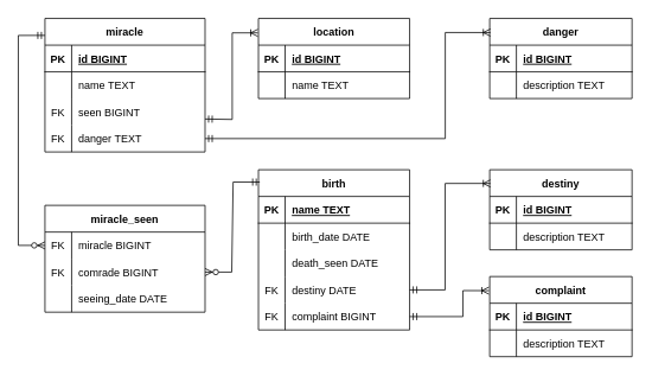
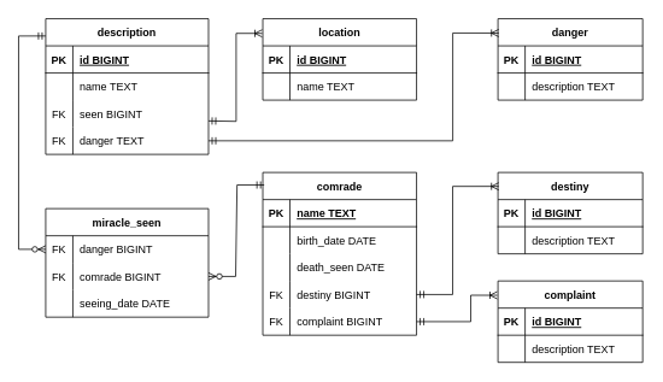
  <mxCell id="0" />
  <mxCell id="1" parent="0" />
  <mxCell id="2" value="danger" style="shape=table;startSize=30;container=1;collapsible=1;childLayout=tableLayout;fixedRows=1;rowLines=0;fontStyle=1;align=center;resizeLast=1;" vertex="1" parent="1"><mxGeometry x="550.06" y="20" width="160" height="90" as="geometry" /></mxCell>
  <mxCell id="3" value="" style="shape=tableRow;horizontal=0;startSize=0;swimlaneHead=0;swimlaneBody=0;fillColor=none;collapsible=0;dropTarget=0;points=[[0,0.5],[1,0.5]];portConstraint=eastwest;strokeColor=inherit;top=0;left=0;right=0;bottom=1;" vertex="1" parent="2"><mxGeometry y="30" width="160" height="30" as="geometry" /></mxCell>
  <mxCell id="4" value="PK" style="shape=partialRectangle;overflow=hidden;connectable=0;fillColor=none;strokeColor=inherit;top=0;left=0;bottom=0;right=0;fontStyle=1;" vertex="1" parent="3"><mxGeometry width="30" height="30" as="geometry"><mxRectangle width="30" height="30" as="alternateBounds" /></mxGeometry></mxCell>
  <mxCell id="5" value="id BIGINT" style="shape=partialRectangle;overflow=hidden;connectable=0;fillColor=none;align=left;strokeColor=inherit;top=0;left=0;bottom=0;right=0;spacingLeft=6;fontStyle=5;" vertex="1" parent="3"><mxGeometry x="30" width="130" height="30" as="geometry"><mxRectangle width="130" height="30" as="alternateBounds" /></mxGeometry></mxCell>
  <mxCell id="6" value="" style="shape=tableRow;horizontal=0;startSize=0;swimlaneHead=0;swimlaneBody=0;fillColor=none;collapsible=0;dropTarget=0;points=[[0,0.5],[1,0.5]];portConstraint=eastwest;strokeColor=inherit;top=0;left=0;right=0;bottom=0;" vertex="1" parent="2"><mxGeometry y="60" width="160" height="30" as="geometry" /></mxCell>
  <mxCell id="7" value="" style="shape=partialRectangle;overflow=hidden;connectable=0;fillColor=none;strokeColor=inherit;top=0;left=0;bottom=0;right=0;" vertex="1" parent="6"><mxGeometry width="30" height="30" as="geometry"><mxRectangle width="30" height="30" as="alternateBounds" /></mxGeometry></mxCell>
  <mxCell id="8" value="description TEXT" style="shape=partialRectangle;overflow=hidden;connectable=0;fillColor=none;align=left;strokeColor=inherit;top=0;left=0;bottom=0;right=0;spacingLeft=6;" vertex="1" parent="6"><mxGeometry x="30" width="130" height="30" as="geometry"><mxRectangle width="130" height="30" as="alternateBounds" /></mxGeometry></mxCell>
  <mxCell id="9" value="location" style="shape=table;startSize=30;container=1;collapsible=1;childLayout=tableLayout;fixedRows=1;rowLines=0;fontStyle=1;align=center;resizeLast=1;" vertex="1" parent="1"><mxGeometry x="290.06" y="20" width="170" height="90" as="geometry" /></mxCell>
  <mxCell id="10" value="" style="shape=tableRow;horizontal=0;startSize=0;swimlaneHead=0;swimlaneBody=0;fillColor=none;collapsible=0;dropTarget=0;points=[[0,0.5],[1,0.5]];portConstraint=eastwest;strokeColor=inherit;top=0;left=0;right=0;bottom=1;" vertex="1" parent="9"><mxGeometry y="30" width="170" height="30" as="geometry" /></mxCell>
  <mxCell id="11" value="PK" style="shape=partialRectangle;overflow=hidden;connectable=0;fillColor=none;strokeColor=inherit;top=0;left=0;bottom=0;right=0;fontStyle=1;" vertex="1" parent="10"><mxGeometry width="30" height="30" as="geometry"><mxRectangle width="30" height="30" as="alternateBounds" /></mxGeometry></mxCell>
  <mxCell id="12" value="id BIGINT" style="shape=partialRectangle;overflow=hidden;connectable=0;fillColor=none;align=left;strokeColor=inherit;top=0;left=0;bottom=0;right=0;spacingLeft=6;fontStyle=5;" vertex="1" parent="10"><mxGeometry x="30" width="140" height="30" as="geometry"><mxRectangle width="140" height="30" as="alternateBounds" /></mxGeometry></mxCell>
  <mxCell id="13" value="" style="shape=tableRow;horizontal=0;startSize=0;swimlaneHead=0;swimlaneBody=0;fillColor=none;collapsible=0;dropTarget=0;points=[[0,0.5],[1,0.5]];portConstraint=eastwest;strokeColor=inherit;top=0;left=0;right=0;bottom=0;" vertex="1" parent="9"><mxGeometry y="60" width="170" height="30" as="geometry" /></mxCell>
  <mxCell id="14" value="" style="shape=partialRectangle;overflow=hidden;connectable=0;fillColor=none;strokeColor=inherit;top=0;left=0;bottom=0;right=0;" vertex="1" parent="13"><mxGeometry width="30" height="30" as="geometry"><mxRectangle width="30" height="30" as="alternateBounds" /></mxGeometry></mxCell>
  <mxCell id="15" value="name TEXT" style="shape=partialRectangle;overflow=hidden;connectable=0;fillColor=none;align=left;strokeColor=inherit;top=0;left=0;bottom=0;right=0;spacingLeft=6;" vertex="1" parent="13"><mxGeometry x="30" width="140" height="30" as="geometry"><mxRectangle width="140" height="30" as="alternateBounds" /></mxGeometry></mxCell>
- <mxCell id="16" value="miracle" style="shape=table;startSize=30;container=1;collapsible=1;childLayout=tableLayout;fixedRows=1;rowLines=0;fontStyle=1;align=center;resizeLast=1;" vertex="1" parent="1"><mxGeometry x="50.06" y="20" width="180" height="150" as="geometry" /></mxCell>
+ <mxCell id="16" value="description" style="shape=table;startSize=30;container=1;collapsible=1;childLayout=tableLayout;fixedRows=1;rowLines=0;fontStyle=1;align=center;resizeLast=1;" vertex="1" parent="1"><mxGeometry x="50.06" y="20" width="180" height="150" as="geometry" /></mxCell>
  <mxCell id="17" value="" style="shape=tableRow;horizontal=0;startSize=0;swimlaneHead=0;swimlaneBody=0;fillColor=none;collapsible=0;dropTarget=0;points=[[0,0.5],[1,0.5]];portConstraint=eastwest;strokeColor=inherit;top=0;left=0;right=0;bottom=1;" vertex="1" parent="16"><mxGeometry y="30" width="180" height="30" as="geometry" /></mxCell>
  <mxCell id="18" value="PK" style="shape=partialRectangle;overflow=hidden;connectable=0;fillColor=none;strokeColor=inherit;top=0;left=0;bottom=0;right=0;fontStyle=1;" vertex="1" parent="17"><mxGeometry width="30" height="30" as="geometry"><mxRectangle width="30" height="30" as="alternateBounds" /></mxGeometry></mxCell>
  <mxCell id="19" value="id BIGINT" style="shape=partialRectangle;overflow=hidden;connectable=0;fillColor=none;align=left;strokeColor=inherit;top=0;left=0;bottom=0;right=0;spacingLeft=6;fontStyle=5;" vertex="1" parent="17"><mxGeometry x="30" width="150" height="30" as="geometry"><mxRectangle width="150" height="30" as="alternateBounds" /></mxGeometry></mxCell>
  <mxCell id="20" value="" style="shape=tableRow;horizontal=0;startSize=0;swimlaneHead=0;swimlaneBody=0;fillColor=none;collapsible=0;dropTarget=0;points=[[0,0.5],[1,0.5]];portConstraint=eastwest;strokeColor=inherit;top=0;left=0;right=0;bottom=0;" vertex="1" parent="16"><mxGeometry y="60" width="180" height="30" as="geometry" /></mxCell>
  <mxCell id="21" value="" style="shape=partialRectangle;overflow=hidden;connectable=0;fillColor=none;strokeColor=inherit;top=0;left=0;bottom=0;right=0;" vertex="1" parent="20"><mxGeometry width="30" height="30" as="geometry"><mxRectangle width="30" height="30" as="alternateBounds" /></mxGeometry></mxCell>
  <mxCell id="22" value="name TEXT " style="shape=partialRectangle;overflow=hidden;connectable=0;fillColor=none;align=left;strokeColor=inherit;top=0;left=0;bottom=0;right=0;spacingLeft=6;" vertex="1" parent="20"><mxGeometry x="30" width="150" height="30" as="geometry"><mxRectangle width="150" height="30" as="alternateBounds" /></mxGeometry></mxCell>
  <mxCell id="23" value="" style="shape=tableRow;horizontal=0;startSize=0;swimlaneHead=0;swimlaneBody=0;fillColor=none;collapsible=0;dropTarget=0;points=[[0,0.5],[1,0.5]];portConstraint=eastwest;strokeColor=inherit;top=0;left=0;right=0;bottom=0;" vertex="1" parent="16"><mxGeometry y="90" width="180" height="30" as="geometry" /></mxCell>
  <mxCell id="24" value="FK" style="shape=partialRectangle;overflow=hidden;connectable=0;fillColor=none;strokeColor=inherit;top=0;left=0;bottom=0;right=0;" vertex="1" parent="23"><mxGeometry width="30" height="30" as="geometry"><mxRectangle width="30" height="30" as="alternateBounds" /></mxGeometry></mxCell>
  <mxCell id="25" value="seen BIGINT " style="shape=partialRectangle;overflow=hidden;connectable=0;fillColor=none;align=left;strokeColor=inherit;top=0;left=0;bottom=0;right=0;spacingLeft=6;" vertex="1" parent="23"><mxGeometry x="30" width="150" height="30" as="geometry"><mxRectangle width="150" height="30" as="alternateBounds" /></mxGeometry></mxCell>
  <mxCell id="26" value="" style="shape=tableRow;horizontal=0;startSize=0;swimlaneHead=0;swimlaneBody=0;fillColor=none;collapsible=0;dropTarget=0;points=[[0,0.5],[1,0.5]];portConstraint=eastwest;strokeColor=inherit;top=0;left=0;right=0;bottom=0;" vertex="1" parent="16"><mxGeometry y="120" width="180" height="30" as="geometry" /></mxCell>
  <mxCell id="27" value="FK" style="shape=partialRectangle;overflow=hidden;connectable=0;fillColor=none;strokeColor=inherit;top=0;left=0;bottom=0;right=0;" vertex="1" parent="26"><mxGeometry width="30" height="30" as="geometry"><mxRectangle width="30" height="30" as="alternateBounds" /></mxGeometry></mxCell>
  <mxCell id="28" value="danger TEXT " style="shape=partialRectangle;overflow=hidden;connectable=0;fillColor=none;align=left;strokeColor=inherit;top=0;left=0;bottom=0;right=0;spacingLeft=6;" vertex="1" parent="26"><mxGeometry x="30" width="150" height="30" as="geometry"><mxRectangle width="150" height="30" as="alternateBounds" /></mxGeometry></mxCell>
  <mxCell id="29" value="destiny" style="shape=table;startSize=30;container=1;collapsible=1;childLayout=tableLayout;fixedRows=1;rowLines=0;fontStyle=1;align=center;resizeLast=1;" vertex="1" parent="1"><mxGeometry x="550.06" y="190" width="160" height="90" as="geometry" /></mxCell>
  <mxCell id="30" value="" style="shape=tableRow;horizontal=0;startSize=0;swimlaneHead=0;swimlaneBody=0;fillColor=none;collapsible=0;dropTarget=0;points=[[0,0.5],[1,0.5]];portConstraint=eastwest;strokeColor=inherit;top=0;left=0;right=0;bottom=1;" vertex="1" parent="29"><mxGeometry y="30" width="160" height="30" as="geometry" /></mxCell>
  <mxCell id="31" value="PK" style="shape=partialRectangle;overflow=hidden;connectable=0;fillColor=none;strokeColor=inherit;top=0;left=0;bottom=0;right=0;fontStyle=1;" vertex="1" parent="30"><mxGeometry width="30" height="30" as="geometry"><mxRectangle width="30" height="30" as="alternateBounds" /></mxGeometry></mxCell>
  <mxCell id="32" value="id BIGINT" style="shape=partialRectangle;overflow=hidden;connectable=0;fillColor=none;align=left;strokeColor=inherit;top=0;left=0;bottom=0;right=0;spacingLeft=6;fontStyle=5;" vertex="1" parent="30"><mxGeometry x="30" width="130" height="30" as="geometry"><mxRectangle width="130" height="30" as="alternateBounds" /></mxGeometry></mxCell>
  <mxCell id="33" value="" style="shape=tableRow;horizontal=0;startSize=0;swimlaneHead=0;swimlaneBody=0;fillColor=none;collapsible=0;dropTarget=0;points=[[0,0.5],[1,0.5]];portConstraint=eastwest;strokeColor=inherit;top=0;left=0;right=0;bottom=0;" vertex="1" parent="29"><mxGeometry y="60" width="160" height="30" as="geometry" /></mxCell>
  <mxCell id="34" value="" style="shape=partialRectangle;overflow=hidden;connectable=0;fillColor=none;strokeColor=inherit;top=0;left=0;bottom=0;right=0;" vertex="1" parent="33"><mxGeometry width="30" height="30" as="geometry"><mxRectangle width="30" height="30" as="alternateBounds" /></mxGeometry></mxCell>
  <mxCell id="35" value="description TEXT" style="shape=partialRectangle;overflow=hidden;connectable=0;fillColor=none;align=left;strokeColor=inherit;top=0;left=0;bottom=0;right=0;spacingLeft=6;" vertex="1" parent="33"><mxGeometry x="30" width="130" height="30" as="geometry"><mxRectangle width="130" height="30" as="alternateBounds" /></mxGeometry></mxCell>
  <mxCell id="36" value="complaint" style="shape=table;startSize=30;container=1;collapsible=1;childLayout=tableLayout;fixedRows=1;rowLines=0;fontStyle=1;align=center;resizeLast=1;" vertex="1" parent="1"><mxGeometry x="550.06" y="310" width="160" height="90" as="geometry" /></mxCell>
  <mxCell id="37" value="" style="shape=tableRow;horizontal=0;startSize=0;swimlaneHead=0;swimlaneBody=0;fillColor=none;collapsible=0;dropTarget=0;points=[[0,0.5],[1,0.5]];portConstraint=eastwest;strokeColor=inherit;top=0;left=0;right=0;bottom=1;" vertex="1" parent="36"><mxGeometry y="30" width="160" height="30" as="geometry" /></mxCell>
  <mxCell id="38" value="PK" style="shape=partialRectangle;overflow=hidden;connectable=0;fillColor=none;strokeColor=inherit;top=0;left=0;bottom=0;right=0;fontStyle=1;" vertex="1" parent="37"><mxGeometry width="30" height="30" as="geometry"><mxRectangle width="30" height="30" as="alternateBounds" /></mxGeometry></mxCell>
  <mxCell id="39" value="id BIGINT" style="shape=partialRectangle;overflow=hidden;connectable=0;fillColor=none;align=left;strokeColor=inherit;top=0;left=0;bottom=0;right=0;spacingLeft=6;fontStyle=5;" vertex="1" parent="37"><mxGeometry x="30" width="130" height="30" as="geometry"><mxRectangle width="130" height="30" as="alternateBounds" /></mxGeometry></mxCell>
  <mxCell id="40" value="" style="shape=tableRow;horizontal=0;startSize=0;swimlaneHead=0;swimlaneBody=0;fillColor=none;collapsible=0;dropTarget=0;points=[[0,0.5],[1,0.5]];portConstraint=eastwest;strokeColor=inherit;top=0;left=0;right=0;bottom=0;" vertex="1" parent="36"><mxGeometry y="60" width="160" height="30" as="geometry" /></mxCell>
  <mxCell id="41" value="" style="shape=partialRectangle;overflow=hidden;connectable=0;fillColor=none;strokeColor=inherit;top=0;left=0;bottom=0;right=0;" vertex="1" parent="40"><mxGeometry width="30" height="30" as="geometry"><mxRectangle width="30" height="30" as="alternateBounds" /></mxGeometry></mxCell>
  <mxCell id="42" value="description TEXT" style="shape=partialRectangle;overflow=hidden;connectable=0;fillColor=none;align=left;strokeColor=inherit;top=0;left=0;bottom=0;right=0;spacingLeft=6;" vertex="1" parent="40"><mxGeometry x="30" width="130" height="30" as="geometry"><mxRectangle width="130" height="30" as="alternateBounds" /></mxGeometry></mxCell>
- <mxCell id="43" value="birth" style="shape=table;startSize=30;container=1;collapsible=1;childLayout=tableLayout;fixedRows=1;rowLines=0;fontStyle=1;align=center;resizeLast=1;" vertex="1" parent="1"><mxGeometry x="290.06" y="190" width="170" height="180" as="geometry" /></mxCell>
+ <mxCell id="43" value="comrade" style="shape=table;startSize=30;container=1;collapsible=1;childLayout=tableLayout;fixedRows=1;rowLines=0;fontStyle=1;align=center;resizeLast=1;" vertex="1" parent="1"><mxGeometry x="290.06" y="190" width="170" height="180" as="geometry" /></mxCell>
  <mxCell id="44" value="" style="shape=tableRow;horizontal=0;startSize=0;swimlaneHead=0;swimlaneBody=0;fillColor=none;collapsible=0;dropTarget=0;points=[[0,0.5],[1,0.5]];portConstraint=eastwest;strokeColor=inherit;top=0;left=0;right=0;bottom=1;" vertex="1" parent="43"><mxGeometry y="30" width="170" height="30" as="geometry" /></mxCell>
  <mxCell id="45" value="PK" style="shape=partialRectangle;overflow=hidden;connectable=0;fillColor=none;strokeColor=inherit;top=0;left=0;bottom=0;right=0;fontStyle=1;" vertex="1" parent="44"><mxGeometry width="30" height="30" as="geometry"><mxRectangle width="30" height="30" as="alternateBounds" /></mxGeometry></mxCell>
  <mxCell id="46" value="name TEXT" style="shape=partialRectangle;overflow=hidden;connectable=0;fillColor=none;align=left;strokeColor=inherit;top=0;left=0;bottom=0;right=0;spacingLeft=6;fontStyle=5;" vertex="1" parent="44"><mxGeometry x="30" width="140" height="30" as="geometry"><mxRectangle width="140" height="30" as="alternateBounds" /></mxGeometry></mxCell>
  <mxCell id="47" value="" style="shape=tableRow;horizontal=0;startSize=0;swimlaneHead=0;swimlaneBody=0;fillColor=none;collapsible=0;dropTarget=0;points=[[0,0.5],[1,0.5]];portConstraint=eastwest;strokeColor=inherit;top=0;left=0;right=0;bottom=0;" vertex="1" parent="43"><mxGeometry y="60" width="170" height="30" as="geometry" /></mxCell>
  <mxCell id="48" value="" style="shape=partialRectangle;overflow=hidden;connectable=0;fillColor=none;strokeColor=inherit;top=0;left=0;bottom=0;right=0;" vertex="1" parent="47"><mxGeometry width="30" height="30" as="geometry"><mxRectangle width="30" height="30" as="alternateBounds" /></mxGeometry></mxCell>
  <mxCell id="49" value="birth_date DATE" style="shape=partialRectangle;overflow=hidden;connectable=0;fillColor=none;align=left;strokeColor=inherit;top=0;left=0;bottom=0;right=0;spacingLeft=6;" vertex="1" parent="47"><mxGeometry x="30" width="140" height="30" as="geometry"><mxRectangle width="140" height="30" as="alternateBounds" /></mxGeometry></mxCell>
  <mxCell id="50" value="" style="shape=tableRow;horizontal=0;startSize=0;swimlaneHead=0;swimlaneBody=0;fillColor=none;collapsible=0;dropTarget=0;points=[[0,0.5],[1,0.5]];portConstraint=eastwest;strokeColor=inherit;top=0;left=0;right=0;bottom=0;" vertex="1" parent="43"><mxGeometry y="90" width="170" height="30" as="geometry" /></mxCell>
  <mxCell id="51" value="" style="shape=partialRectangle;overflow=hidden;connectable=0;fillColor=none;strokeColor=inherit;top=0;left=0;bottom=0;right=0;" vertex="1" parent="50"><mxGeometry width="30" height="30" as="geometry"><mxRectangle width="30" height="30" as="alternateBounds" /></mxGeometry></mxCell>
  <mxCell id="52" value="death_seen DATE" style="shape=partialRectangle;overflow=hidden;connectable=0;fillColor=none;align=left;strokeColor=inherit;top=0;left=0;bottom=0;right=0;spacingLeft=6;" vertex="1" parent="50"><mxGeometry x="30" width="140" height="30" as="geometry"><mxRectangle width="140" height="30" as="alternateBounds" /></mxGeometry></mxCell>
  <mxCell id="53" value="" style="shape=tableRow;horizontal=0;startSize=0;swimlaneHead=0;swimlaneBody=0;fillColor=none;collapsible=0;dropTarget=0;points=[[0,0.5],[1,0.5]];portConstraint=eastwest;strokeColor=inherit;top=0;left=0;right=0;bottom=0;" vertex="1" parent="43"><mxGeometry y="120" width="170" height="30" as="geometry" /></mxCell>
  <mxCell id="54" value="FK" style="shape=partialRectangle;overflow=hidden;connectable=0;fillColor=none;strokeColor=inherit;top=0;left=0;bottom=0;right=0;" vertex="1" parent="53"><mxGeometry width="30" height="30" as="geometry"><mxRectangle width="30" height="30" as="alternateBounds" /></mxGeometry></mxCell>
- <mxCell id="55" value="destiny DATE" style="shape=partialRectangle;overflow=hidden;connectable=0;fillColor=none;align=left;strokeColor=inherit;top=0;left=0;bottom=0;right=0;spacingLeft=6;" vertex="1" parent="53"><mxGeometry x="30" width="140" height="30" as="geometry"><mxRectangle width="140" height="30" as="alternateBounds" /></mxGeometry></mxCell>
+ <mxCell id="55" value="destiny BIGINT" style="shape=partialRectangle;overflow=hidden;connectable=0;fillColor=none;align=left;strokeColor=inherit;top=0;left=0;bottom=0;right=0;spacingLeft=6;" vertex="1" parent="53"><mxGeometry x="30" width="140" height="30" as="geometry"><mxRectangle width="140" height="30" as="alternateBounds" /></mxGeometry></mxCell>
  <mxCell id="56" value="" style="shape=tableRow;horizontal=0;startSize=0;swimlaneHead=0;swimlaneBody=0;fillColor=none;collapsible=0;dropTarget=0;points=[[0,0.5],[1,0.5]];portConstraint=eastwest;strokeColor=inherit;top=0;left=0;right=0;bottom=0;" vertex="1" parent="43"><mxGeometry y="150" width="170" height="30" as="geometry" /></mxCell>
  <mxCell id="57" value="FK" style="shape=partialRectangle;overflow=hidden;connectable=0;fillColor=none;strokeColor=inherit;top=0;left=0;bottom=0;right=0;" vertex="1" parent="56"><mxGeometry width="30" height="30" as="geometry"><mxRectangle width="30" height="30" as="alternateBounds" /></mxGeometry></mxCell>
  <mxCell id="58" value="complaint BIGINT" style="shape=partialRectangle;overflow=hidden;connectable=0;fillColor=none;align=left;strokeColor=inherit;top=0;left=0;bottom=0;right=0;spacingLeft=6;" vertex="1" parent="56"><mxGeometry x="30" width="140" height="30" as="geometry"><mxRectangle width="140" height="30" as="alternateBounds" /></mxGeometry></mxCell>
  <mxCell id="59" value="miracle_seen" style="shape=table;startSize=30;container=1;collapsible=1;childLayout=tableLayout;fixedRows=1;rowLines=0;fontStyle=1;align=center;resizeLast=1;" vertex="1" parent="1"><mxGeometry x="50.06" y="230" width="180" height="120" as="geometry" /></mxCell>
  <mxCell id="60" value="" style="shape=tableRow;horizontal=0;startSize=0;swimlaneHead=0;swimlaneBody=0;fillColor=none;collapsible=0;dropTarget=0;points=[[0,0.5],[1,0.5]];portConstraint=eastwest;strokeColor=inherit;top=0;left=0;right=0;bottom=0;" vertex="1" parent="59"><mxGeometry y="30" width="180" height="30" as="geometry" /></mxCell>
  <mxCell id="61" value="FK" style="shape=partialRectangle;overflow=hidden;connectable=0;fillColor=none;strokeColor=inherit;top=0;left=0;bottom=0;right=0;" vertex="1" parent="60"><mxGeometry width="30" height="30" as="geometry"><mxRectangle width="30" height="30" as="alternateBounds" /></mxGeometry></mxCell>
- <mxCell id="62" value="miracle BIGINT " style="shape=partialRectangle;overflow=hidden;connectable=0;fillColor=none;align=left;strokeColor=inherit;top=0;left=0;bottom=0;right=0;spacingLeft=6;" vertex="1" parent="60"><mxGeometry x="30" width="150" height="30" as="geometry"><mxRectangle width="150" height="30" as="alternateBounds" /></mxGeometry></mxCell>
+ <mxCell id="62" value="danger BIGINT " style="shape=partialRectangle;overflow=hidden;connectable=0;fillColor=none;align=left;strokeColor=inherit;top=0;left=0;bottom=0;right=0;spacingLeft=6;" vertex="1" parent="60"><mxGeometry x="30" width="150" height="30" as="geometry"><mxRectangle width="150" height="30" as="alternateBounds" /></mxGeometry></mxCell>
  <mxCell id="63" value="" style="shape=tableRow;horizontal=0;startSize=0;swimlaneHead=0;swimlaneBody=0;fillColor=none;collapsible=0;dropTarget=0;points=[[0,0.5],[1,0.5]];portConstraint=eastwest;strokeColor=inherit;top=0;left=0;right=0;bottom=0;" vertex="1" parent="59"><mxGeometry y="60" width="180" height="30" as="geometry" /></mxCell>
  <mxCell id="64" value="FK" style="shape=partialRectangle;overflow=hidden;connectable=0;fillColor=none;strokeColor=inherit;top=0;left=0;bottom=0;right=0;" vertex="1" parent="63"><mxGeometry width="30" height="30" as="geometry"><mxRectangle width="30" height="30" as="alternateBounds" /></mxGeometry></mxCell>
  <mxCell id="65" value="comrade BIGINT" style="shape=partialRectangle;overflow=hidden;connectable=0;fillColor=none;align=left;strokeColor=inherit;top=0;left=0;bottom=0;right=0;spacingLeft=6;" vertex="1" parent="63"><mxGeometry x="30" width="150" height="30" as="geometry"><mxRectangle width="150" height="30" as="alternateBounds" /></mxGeometry></mxCell>
  <mxCell id="66" value="" style="shape=tableRow;horizontal=0;startSize=0;swimlaneHead=0;swimlaneBody=0;fillColor=none;collapsible=0;dropTarget=0;points=[[0,0.5],[1,0.5]];portConstraint=eastwest;strokeColor=inherit;top=0;left=0;right=0;bottom=0;" vertex="1" parent="59"><mxGeometry y="90" width="180" height="30" as="geometry" /></mxCell>
  <mxCell id="67" value="" style="shape=partialRectangle;overflow=hidden;connectable=0;fillColor=none;strokeColor=inherit;top=0;left=0;bottom=0;right=0;" vertex="1" parent="66"><mxGeometry width="30" height="30" as="geometry"><mxRectangle width="30" height="30" as="alternateBounds" /></mxGeometry></mxCell>
  <mxCell id="68" value="seeing_date DATE" style="shape=partialRectangle;overflow=hidden;connectable=0;fillColor=none;align=left;strokeColor=inherit;top=0;left=0;bottom=0;right=0;spacingLeft=6;" vertex="1" parent="66"><mxGeometry x="30" width="150" height="30" as="geometry"><mxRectangle width="150" height="30" as="alternateBounds" /></mxGeometry></mxCell>
  <mxCell id="69" value="" style="edgeStyle=orthogonalEdgeStyle;fontSize=12;html=1;endArrow=ERzeroToMany;startArrow=ERmandOne;rounded=0;exitX=0;exitY=0.127;exitDx=0;exitDy=0;exitPerimeter=0;entryX=0;entryY=0.5;entryDx=0;entryDy=0;" edge="1" parent="1" source="16" target="60"><mxGeometry width="100" height="100" relative="1" as="geometry"><mxPoint x="-39.94" y="65" as="sourcePoint" /><mxPoint x="20.06" y="280" as="targetPoint" /><Array as="points"><mxPoint x="20.06" y="39" /><mxPoint x="20.06" y="275" /></Array></mxGeometry></mxCell>
  <mxCell id="70" value="" style="edgeStyle=entityRelationEdgeStyle;fontSize=12;html=1;endArrow=ERzeroToMany;startArrow=ERmandOne;rounded=0;exitX=0.009;exitY=0.077;exitDx=0;exitDy=0;exitPerimeter=0;entryX=1;entryY=0.5;entryDx=0;entryDy=0;" edge="1" parent="1" source="43" target="63"><mxGeometry width="100" height="100" relative="1" as="geometry"><mxPoint x="310.06" y="280" as="sourcePoint" /><mxPoint x="410.06" y="180" as="targetPoint" /></mxGeometry></mxCell>
  <mxCell id="71" value="" style="edgeStyle=orthogonalEdgeStyle;fontSize=12;html=1;endArrow=ERoneToMany;startArrow=ERmandOne;rounded=0;entryX=-0.005;entryY=0.176;entryDx=0;entryDy=0;entryPerimeter=0;exitX=1;exitY=0.5;exitDx=0;exitDy=0;" edge="1" parent="1" source="56" target="36"><mxGeometry width="100" height="100" relative="1" as="geometry"><mxPoint x="310.06" y="280" as="sourcePoint" /><mxPoint x="410.06" y="180" as="targetPoint" /><Array as="points"><mxPoint x="520" y="355" /><mxPoint x="520" y="326" /></Array></mxGeometry></mxCell>
  <mxCell id="72" value="" style="edgeStyle=orthogonalEdgeStyle;fontSize=12;html=1;endArrow=ERoneToMany;startArrow=ERmandOne;rounded=0;entryX=0.005;entryY=0.171;entryDx=0;entryDy=0;entryPerimeter=0;exitX=1;exitY=0.5;exitDx=0;exitDy=0;" edge="1" parent="1" source="53" target="29"><mxGeometry width="100" height="100" relative="1" as="geometry"><mxPoint x="310.06" y="280" as="sourcePoint" /><mxPoint x="410.06" y="180" as="targetPoint" /><Array as="points"><mxPoint x="500" y="325" /><mxPoint x="500" y="205" /></Array></mxGeometry></mxCell>
  <mxCell id="73" value="" style="edgeStyle=orthogonalEdgeStyle;fontSize=12;html=1;endArrow=ERoneToMany;startArrow=ERmandOne;rounded=0;exitX=1;exitY=0.5;exitDx=0;exitDy=0;entryX=0.005;entryY=0.176;entryDx=0;entryDy=0;entryPerimeter=0;" edge="1" parent="1" source="26" target="2"><mxGeometry width="100" height="100" relative="1" as="geometry"><mxPoint x="310.06" y="280" as="sourcePoint" /><mxPoint x="410.06" y="180" as="targetPoint" /><Array as="points"><mxPoint x="500.06" y="155" /><mxPoint x="500.06" y="36" /></Array></mxGeometry></mxCell>
  <mxCell id="74" value="" style="edgeStyle=orthogonalEdgeStyle;fontSize=12;html=1;endArrow=ERoneToMany;startArrow=ERmandOne;rounded=0;entryX=-0.004;entryY=0.18;entryDx=0;entryDy=0;entryPerimeter=0;" edge="1" parent="1" target="9"><mxGeometry width="100" height="100" relative="1" as="geometry"><mxPoint x="230.06" y="133" as="sourcePoint" /><mxPoint x="410.06" y="180" as="targetPoint" /></mxGeometry></mxCell>
